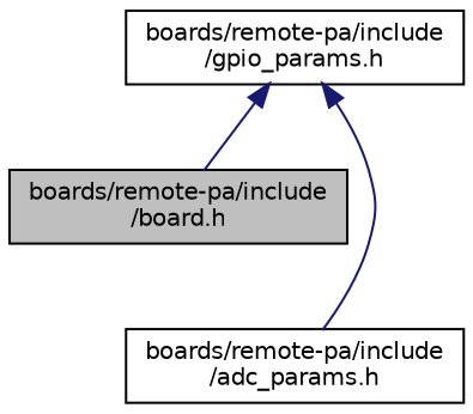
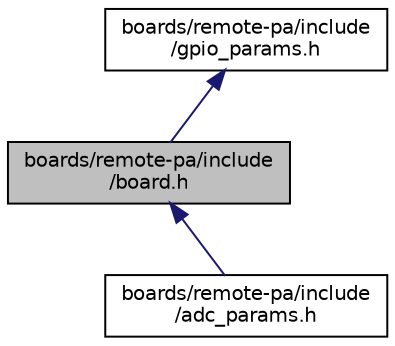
  digraph {
    node [color=black fillcolor=white fontname=Helvetica fontsize=10 shape=record style=filled]
    edge [color=midnightblue dir=back fontname=Helvetica fontsize=10 labelfontname=Helvetica labelfontsize=10 style=solid]
    n1 [fillcolor=grey75 fontcolor=black height=0.2 label="boards/remote-pa/include\l/board.h" width=0.4]
    n2 [height=0.2 label="boards/remote-pa/include\l/adc_params.h" width=0.4]
    n3 [height=0.2 label="boards/remote-pa/include\l/gpio_params.h" width=0.4]
-   n3 -> n2
+   n1 -> n2
    n3 -> n1
  }
